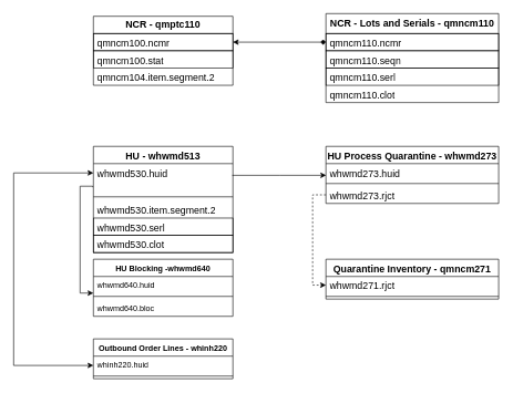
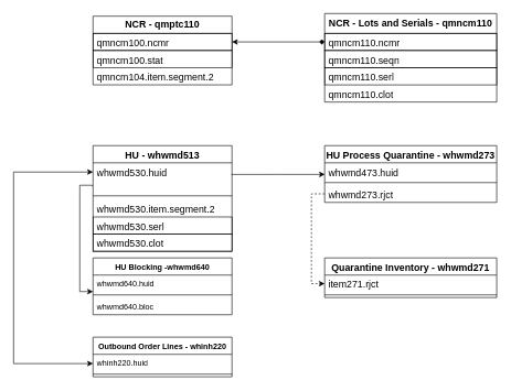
  <mxCell id="0" />
  <mxCell id="1" parent="0" />
  <mxCell id="2" value="&lt;b&gt;&lt;span style=&quot;font-size:11.0pt;mso-bidi-font-size:&lt;br/&gt;10.0pt;font-family:&amp;quot;Calibri&amp;quot;,sans-serif;mso-fareast-font-family:&amp;quot;Times New Roman&amp;quot;;&lt;br/&gt;mso-bidi-font-family:&amp;quot;Times New Roman&amp;quot;;mso-ansi-language:EN-US;mso-fareast-language:&lt;br/&gt;RU;mso-bidi-language:AR-SA&quot;&gt;NCR - qmptc110&lt;br&gt;&lt;/span&gt;&lt;/b&gt;" style="swimlane;fontStyle=0;childLayout=stackLayout;horizontal=1;startSize=26;fillColor=none;horizontalStack=0;resizeParent=1;resizeParentMax=0;resizeLast=0;collapsible=1;marginBottom=0;whiteSpace=wrap;html=1;" parent="1" vertex="1"><mxGeometry x="140" y="24" width="210" height="104" as="geometry" /></mxCell>
  <mxCell id="3" value="&lt;span style=&quot;font-size:11.0pt;mso-bidi-font-size:10.0pt;&lt;br/&gt;font-family:&amp;quot;Calibri&amp;quot;,sans-serif;mso-fareast-font-family:&amp;quot;Times New Roman&amp;quot;;&lt;br/&gt;mso-bidi-font-family:&amp;quot;Times New Roman&amp;quot;;mso-ansi-language:EN-US;mso-fareast-language:&lt;br/&gt;RU;mso-bidi-language:AR-SA&quot;&gt;qmncm100.ncmr&lt;/span&gt;" style="text;strokeColor=default;fillColor=none;align=left;verticalAlign=top;spacingLeft=4;spacingRight=4;overflow=hidden;rotatable=0;points=[[0,0.5],[1,0.5]];portConstraint=eastwest;whiteSpace=wrap;html=1;" parent="2" vertex="1"><mxGeometry y="26" width="210" height="26" as="geometry" /></mxCell>
  <mxCell id="4" value="&lt;span style=&quot;font-size:11.0pt;mso-bidi-font-size:10.0pt;&lt;br/&gt;font-family:&amp;quot;Calibri&amp;quot;,sans-serif;mso-fareast-font-family:&amp;quot;Times New Roman&amp;quot;;&lt;br/&gt;mso-bidi-font-family:&amp;quot;Times New Roman&amp;quot;;mso-ansi-language:EN-US;mso-fareast-language:&lt;br/&gt;RU;mso-bidi-language:AR-SA&quot;&gt;qmncm100.stat&lt;/span&gt;" style="text;strokeColor=default;fillColor=none;align=left;verticalAlign=top;spacingLeft=4;spacingRight=4;overflow=hidden;rotatable=0;points=[[0,0.5],[1,0.5]];portConstraint=eastwest;whiteSpace=wrap;html=1;" parent="2" vertex="1"><mxGeometry y="52" width="210" height="26" as="geometry" /></mxCell>
  <mxCell id="5" value="&lt;span style=&quot;font-size:11.0pt;mso-bidi-font-size:10.0pt;&lt;br/&gt;font-family:&amp;quot;Calibri&amp;quot;,sans-serif;mso-fareast-font-family:&amp;quot;Times New Roman&amp;quot;;&lt;br/&gt;mso-bidi-font-family:&amp;quot;Times New Roman&amp;quot;;mso-ansi-language:EN-US;mso-fareast-language:&lt;br/&gt;RU;mso-bidi-language:AR-SA&quot;&gt;qmncm104.item.segment.2&lt;/span&gt;" style="text;strokeColor=none;fillColor=none;align=left;verticalAlign=top;spacingLeft=4;spacingRight=4;overflow=hidden;rotatable=0;points=[[0,0.5],[1,0.5]];portConstraint=eastwest;whiteSpace=wrap;html=1;" parent="2" vertex="1"><mxGeometry y="78" width="210" height="26" as="geometry" /></mxCell>
  <mxCell id="6" value="&lt;b&gt;&lt;span style=&quot;font-size:11.0pt;mso-bidi-font-size:&lt;br/&gt;10.0pt;font-family:&amp;quot;Calibri&amp;quot;,sans-serif;mso-fareast-font-family:&amp;quot;Times New Roman&amp;quot;;&lt;br/&gt;mso-bidi-font-family:&amp;quot;Times New Roman&amp;quot;;mso-ansi-language:EN-US;mso-fareast-language:&lt;br/&gt;RU;mso-bidi-language:AR-SA&quot;&gt;NCR - Lots and Serials - qmncm110&lt;br&gt;&lt;/span&gt;&lt;/b&gt;" style="swimlane;fontStyle=0;childLayout=stackLayout;horizontal=1;startSize=30;fillColor=none;horizontalStack=0;resizeParent=1;resizeParentMax=0;resizeLast=0;collapsible=1;marginBottom=0;whiteSpace=wrap;html=1;" parent="1" vertex="1"><mxGeometry x="490" y="20" width="260" height="134" as="geometry" /></mxCell>
  <mxCell id="7" value="&lt;span style=&quot;font-size:11.0pt;mso-bidi-font-size:10.0pt;&lt;br/&gt;font-family:&amp;quot;Calibri&amp;quot;,sans-serif;mso-fareast-font-family:&amp;quot;Times New Roman&amp;quot;;&lt;br/&gt;mso-bidi-font-family:&amp;quot;Times New Roman&amp;quot;;mso-ansi-language:EN-US;mso-fareast-language:&lt;br/&gt;RU;mso-bidi-language:AR-SA&quot;&gt;qmncm110.ncmr&lt;/span&gt;" style="text;strokeColor=default;fillColor=none;align=left;verticalAlign=top;spacingLeft=4;spacingRight=4;overflow=hidden;rotatable=0;points=[[0,0.5],[1,0.5]];portConstraint=eastwest;whiteSpace=wrap;html=1;" parent="6" vertex="1"><mxGeometry y="30" width="260" height="26" as="geometry" /></mxCell>
  <mxCell id="8" value="&lt;span style=&quot;font-size:11.0pt;mso-bidi-font-size:10.0pt;&lt;br/&gt;font-family:&amp;quot;Calibri&amp;quot;,sans-serif;mso-fareast-font-family:&amp;quot;Times New Roman&amp;quot;;&lt;br/&gt;mso-bidi-font-family:&amp;quot;Times New Roman&amp;quot;;mso-ansi-language:EN-US;mso-fareast-language:&lt;br/&gt;RU;mso-bidi-language:AR-SA&quot;&gt;qmncm110.seqn&lt;/span&gt;" style="text;strokeColor=default;fillColor=none;align=left;verticalAlign=top;spacingLeft=4;spacingRight=4;overflow=hidden;rotatable=0;points=[[0,0.5],[1,0.5]];portConstraint=eastwest;whiteSpace=wrap;html=1;" parent="6" vertex="1"><mxGeometry y="56" width="260" height="26" as="geometry" /></mxCell>
  <mxCell id="9" value="&lt;span style=&quot;font-size:11.0pt;mso-bidi-font-size:10.0pt;&lt;br/&gt;font-family:&amp;quot;Calibri&amp;quot;,sans-serif;mso-fareast-font-family:&amp;quot;Times New Roman&amp;quot;;&lt;br/&gt;mso-bidi-font-family:&amp;quot;Times New Roman&amp;quot;;mso-ansi-language:EN-US;mso-fareast-language:&lt;br/&gt;RU;mso-bidi-language:AR-SA&quot;&gt;qmncm110.serl&lt;/span&gt;" style="text;strokeColor=default;fillColor=none;align=left;verticalAlign=top;spacingLeft=4;spacingRight=4;overflow=hidden;rotatable=0;points=[[0,0.5],[1,0.5]];portConstraint=eastwest;whiteSpace=wrap;html=1;" parent="6" vertex="1"><mxGeometry y="82" width="260" height="26" as="geometry" /></mxCell>
  <mxCell id="10" value="&lt;span style=&quot;font-size:11.0pt;mso-bidi-font-size:10.0pt;&lt;br/&gt;font-family:&amp;quot;Calibri&amp;quot;,sans-serif;mso-fareast-font-family:&amp;quot;Times New Roman&amp;quot;;&lt;br/&gt;mso-bidi-font-family:&amp;quot;Times New Roman&amp;quot;;mso-ansi-language:EN-US;mso-fareast-language:&lt;br/&gt;RU;mso-bidi-language:AR-SA&quot;&gt;qmncm110.clot&lt;/span&gt;" style="text;strokeColor=none;fillColor=none;align=left;verticalAlign=top;spacingLeft=4;spacingRight=4;overflow=hidden;rotatable=0;points=[[0,0.5],[1,0.5]];portConstraint=eastwest;whiteSpace=wrap;html=1;" parent="6" vertex="1"><mxGeometry y="108" width="260" height="26" as="geometry" /></mxCell>
  <mxCell id="11" style="edgeStyle=orthogonalEdgeStyle;rounded=0;orthogonalLoop=1;jettySize=auto;html=1;strokeColor=default;curved=0;endArrow=diamond;endFill=1;startArrow=classic;startFill=1;" parent="1" source="3" target="7" edge="1"><mxGeometry relative="1" as="geometry" /></mxCell>
  <mxCell id="12" value="&lt;b&gt;&lt;span style=&quot;font-size:11.0pt;mso-bidi-font-size:&lt;br/&gt;10.0pt;font-family:&amp;quot;Calibri&amp;quot;,sans-serif;mso-fareast-font-family:&amp;quot;Times New Roman&amp;quot;;&lt;br/&gt;mso-bidi-font-family:&amp;quot;Times New Roman&amp;quot;;mso-ansi-language:EN-US;mso-fareast-language:&lt;br/&gt;RU;mso-bidi-language:AR-SA&quot;&gt;HU - whwmd513&lt;br&gt;&lt;/span&gt;&lt;/b&gt;" style="swimlane;fontStyle=1;align=center;verticalAlign=top;childLayout=stackLayout;horizontal=1;startSize=26;horizontalStack=0;resizeParent=1;resizeParentMax=0;resizeLast=0;collapsible=1;marginBottom=0;whiteSpace=wrap;html=1;" parent="1" vertex="1"><mxGeometry x="140" y="220" width="210" height="160" as="geometry" /></mxCell>
  <mxCell id="13" value="&lt;span style=&quot;font-size:11.0pt;mso-bidi-font-size:&lt;br/&gt;10.0pt;font-family:&amp;quot;Calibri&amp;quot;,sans-serif;mso-fareast-font-family:&amp;quot;Times New Roman&amp;quot;;&lt;br/&gt;mso-bidi-font-family:&amp;quot;Times New Roman&amp;quot;;mso-ansi-language:RU;mso-fareast-language:&lt;br/&gt;RU;mso-bidi-language:AR-SA&quot; lang=&quot;RU&quot;&gt;whwmd530&lt;/span&gt;&lt;span style=&quot;font-size:11.0pt;&lt;br/&gt;mso-bidi-font-size:10.0pt;font-family:&amp;quot;Calibri&amp;quot;,sans-serif;mso-fareast-font-family:&lt;br/&gt;&amp;quot;Times New Roman&amp;quot;;mso-bidi-font-family:&amp;quot;Times New Roman&amp;quot;;mso-ansi-language:&lt;br/&gt;EN-US;mso-fareast-language:RU;mso-bidi-language:AR-SA&quot;&gt;.huid&lt;/span&gt;" style="text;strokeColor=none;fillColor=none;align=left;verticalAlign=top;spacingLeft=4;spacingRight=4;overflow=hidden;rotatable=0;points=[[0,0.5],[1,0.5]];portConstraint=eastwest;whiteSpace=wrap;html=1;" parent="12" vertex="1"><mxGeometry y="26" width="210" height="44" as="geometry" /></mxCell>
  <mxCell id="14" value="" style="line;strokeWidth=1;fillColor=none;align=left;verticalAlign=middle;spacingTop=-1;spacingLeft=3;spacingRight=3;rotatable=0;labelPosition=right;points=[];portConstraint=eastwest;strokeColor=inherit;" parent="12" vertex="1"><mxGeometry y="70" width="210" height="12" as="geometry" /></mxCell>
  <mxCell id="15" value="&lt;span style=&quot;font-size:11.0pt;mso-bidi-font-size:&lt;br/&gt;10.0pt;font-family:&amp;quot;Calibri&amp;quot;,sans-serif;mso-fareast-font-family:&amp;quot;Times New Roman&amp;quot;;&lt;br/&gt;mso-bidi-font-family:&amp;quot;Times New Roman&amp;quot;;mso-ansi-language:RU;mso-fareast-language:&lt;br/&gt;RU;mso-bidi-language:AR-SA&quot; lang=&quot;RU&quot;&gt;whwmd530.item.segment.2&lt;/span&gt;" style="text;strokeColor=none;fillColor=none;align=left;verticalAlign=top;spacingLeft=4;spacingRight=4;overflow=hidden;rotatable=0;points=[[0,0.5],[1,0.5]];portConstraint=eastwest;whiteSpace=wrap;html=1;" parent="12" vertex="1"><mxGeometry y="82" width="210" height="26" as="geometry" /></mxCell>
  <mxCell id="16" value="&lt;span style=&quot;font-size:11.0pt;mso-bidi-font-size:&lt;br/&gt;10.0pt;font-family:&amp;quot;Calibri&amp;quot;,sans-serif;mso-fareast-font-family:&amp;quot;Times New Roman&amp;quot;;&lt;br/&gt;mso-bidi-font-family:&amp;quot;Times New Roman&amp;quot;;mso-ansi-language:RU;mso-fareast-language:&lt;br/&gt;RU;mso-bidi-language:AR-SA&quot; lang=&quot;RU&quot;&gt;whwmd530.serl&lt;/span&gt;" style="text;strokeColor=default;fillColor=none;align=left;verticalAlign=top;spacingLeft=4;spacingRight=4;overflow=hidden;rotatable=0;points=[[0,0.5],[1,0.5]];portConstraint=eastwest;whiteSpace=wrap;html=1;" parent="12" vertex="1"><mxGeometry y="108" width="210" height="26" as="geometry" /></mxCell>
  <mxCell id="17" value="&lt;span style=&quot;font-size:11.0pt;mso-bidi-font-size:&lt;br/&gt;10.0pt;font-family:&amp;quot;Calibri&amp;quot;,sans-serif;mso-fareast-font-family:&amp;quot;Times New Roman&amp;quot;;&lt;br/&gt;mso-bidi-font-family:&amp;quot;Times New Roman&amp;quot;;mso-ansi-language:RU;mso-fareast-language:&lt;br/&gt;RU;mso-bidi-language:AR-SA&quot; lang=&quot;RU&quot;&gt;whwmd530.clot&lt;/span&gt;" style="text;strokeColor=default;fillColor=none;align=left;verticalAlign=top;spacingLeft=4;spacingRight=4;overflow=hidden;rotatable=0;points=[[0,0.5],[1,0.5]];portConstraint=eastwest;whiteSpace=wrap;html=1;" parent="12" vertex="1"><mxGeometry y="134" width="210" height="26" as="geometry" /></mxCell>
  <mxCell id="18" value="&lt;b&gt;&lt;span style=&quot;font-size:11.0pt;mso-bidi-font-size:&lt;br/&gt;10.0pt;font-family:&amp;quot;Calibri&amp;quot;,sans-serif;mso-fareast-font-family:&amp;quot;Times New Roman&amp;quot;;&lt;br/&gt;mso-bidi-font-family:&amp;quot;Times New Roman&amp;quot;;mso-ansi-language:EN-US;mso-fareast-language:&lt;br/&gt;RU;mso-bidi-language:AR-SA&quot;&gt;HU Process Quarantine - whwmd273&lt;br&gt;&lt;/span&gt;&lt;/b&gt;" style="swimlane;fontStyle=1;align=center;verticalAlign=top;childLayout=stackLayout;horizontal=1;startSize=26;horizontalStack=0;resizeParent=1;resizeParentMax=0;resizeLast=0;collapsible=1;marginBottom=0;whiteSpace=wrap;html=1;" parent="1" vertex="1"><mxGeometry x="490" y="220" width="260" height="86" as="geometry" /></mxCell>
- <mxCell id="19" value="&lt;span style=&quot;font-size:11.0pt;mso-bidi-font-size:10.0pt;&lt;br/&gt;font-family:&amp;quot;Calibri&amp;quot;,sans-serif;mso-fareast-font-family:&amp;quot;Times New Roman&amp;quot;;&lt;br/&gt;mso-bidi-font-family:&amp;quot;Times New Roman&amp;quot;;mso-ansi-language:EN-US;mso-fareast-language:&lt;br/&gt;RU;mso-bidi-language:AR-SA&quot;&gt;whwmd273.huid&lt;/span&gt;" style="text;strokeColor=none;fillColor=none;align=left;verticalAlign=top;spacingLeft=4;spacingRight=4;overflow=hidden;rotatable=0;points=[[0,0.5],[1,0.5]];portConstraint=eastwest;whiteSpace=wrap;html=1;" parent="18" vertex="1"><mxGeometry y="26" width="260" height="26" as="geometry" /></mxCell>
+ <mxCell id="19" value="&lt;span style=&quot;font-size:11.0pt;mso-bidi-font-size:10.0pt;&lt;br/&gt;font-family:&amp;quot;Calibri&amp;quot;,sans-serif;mso-fareast-font-family:&amp;quot;Times New Roman&amp;quot;;&lt;br/&gt;mso-bidi-font-family:&amp;quot;Times New Roman&amp;quot;;mso-ansi-language:EN-US;mso-fareast-language:&lt;br/&gt;RU;mso-bidi-language:AR-SA&quot;&gt;whwmd473.huid&lt;/span&gt;" style="text;strokeColor=none;fillColor=none;align=left;verticalAlign=top;spacingLeft=4;spacingRight=4;overflow=hidden;rotatable=0;points=[[0,0.5],[1,0.5]];portConstraint=eastwest;whiteSpace=wrap;html=1;" parent="18" vertex="1"><mxGeometry y="26" width="260" height="26" as="geometry" /></mxCell>
  <mxCell id="20" value="" style="line;strokeWidth=1;fillColor=none;align=left;verticalAlign=middle;spacingTop=-1;spacingLeft=3;spacingRight=3;rotatable=0;labelPosition=right;points=[];portConstraint=eastwest;strokeColor=inherit;" parent="18" vertex="1"><mxGeometry y="52" width="260" height="8" as="geometry" /></mxCell>
  <mxCell id="21" value="&lt;span style=&quot;font-size:11.0pt;mso-bidi-font-size:10.0pt;&lt;br/&gt;font-family:&amp;quot;Calibri&amp;quot;,sans-serif;mso-fareast-font-family:&amp;quot;Times New Roman&amp;quot;;&lt;br/&gt;mso-bidi-font-family:&amp;quot;Times New Roman&amp;quot;;mso-ansi-language:EN-US;mso-fareast-language:&lt;br/&gt;RU;mso-bidi-language:AR-SA&quot;&gt;whwmd273.rjct&lt;/span&gt;" style="text;strokeColor=none;fillColor=none;align=left;verticalAlign=top;spacingLeft=4;spacingRight=4;overflow=hidden;rotatable=0;points=[[0,0.5],[1,0.5]];portConstraint=eastwest;whiteSpace=wrap;html=1;" parent="18" vertex="1"><mxGeometry y="60" width="260" height="26" as="geometry" /></mxCell>
- <mxCell id="22" value="&lt;b&gt;&lt;span style=&quot;font-size:11.0pt;mso-bidi-font-size:&lt;br/&gt;10.0pt;font-family:&amp;quot;Calibri&amp;quot;,sans-serif;mso-fareast-font-family:&amp;quot;Times New Roman&amp;quot;;&lt;br/&gt;mso-bidi-font-family:&amp;quot;Times New Roman&amp;quot;;mso-ansi-language:EN-US;mso-fareast-language:&lt;br/&gt;RU;mso-bidi-language:AR-SA&quot;&gt;Quarantine Inventory - qmncm271&lt;br&gt;&lt;/span&gt;&lt;/b&gt;" style="swimlane;fontStyle=1;align=center;verticalAlign=top;childLayout=stackLayout;horizontal=1;startSize=26;horizontalStack=0;resizeParent=1;resizeParentMax=0;resizeLast=0;collapsible=1;marginBottom=0;whiteSpace=wrap;html=1;" parent="1" vertex="1"><mxGeometry x="490" y="390" width="260" height="60" as="geometry" /></mxCell>
- <mxCell id="23" value="&lt;span style=&quot;font-size:11.0pt;mso-bidi-font-size:10.0pt;&lt;br/&gt;font-family:&amp;quot;Calibri&amp;quot;,sans-serif;mso-fareast-font-family:&amp;quot;Times New Roman&amp;quot;;&lt;br/&gt;mso-bidi-font-family:&amp;quot;Times New Roman&amp;quot;;mso-ansi-language:EN-US;mso-fareast-language:&lt;br/&gt;RU;mso-bidi-language:AR-SA&quot;&gt;whwmd271.rjct&lt;/span&gt;" style="text;strokeColor=none;fillColor=none;align=left;verticalAlign=top;spacingLeft=4;spacingRight=4;overflow=hidden;rotatable=0;points=[[0,0.5],[1,0.5]];portConstraint=eastwest;whiteSpace=wrap;html=1;" parent="22" vertex="1"><mxGeometry y="26" width="260" height="26" as="geometry" /></mxCell>
+ <mxCell id="22" value="&lt;b&gt;&lt;span style=&quot;font-size:11.0pt;mso-bidi-font-size:&lt;br/&gt;10.0pt;font-family:&amp;quot;Calibri&amp;quot;,sans-serif;mso-fareast-font-family:&amp;quot;Times New Roman&amp;quot;;&lt;br/&gt;mso-bidi-font-family:&amp;quot;Times New Roman&amp;quot;;mso-ansi-language:EN-US;mso-fareast-language:&lt;br/&gt;RU;mso-bidi-language:AR-SA&quot;&gt;Quarantine Inventory - whwmd271&lt;br&gt;&lt;/span&gt;&lt;/b&gt;" style="swimlane;fontStyle=1;align=center;verticalAlign=top;childLayout=stackLayout;horizontal=1;startSize=26;horizontalStack=0;resizeParent=1;resizeParentMax=0;resizeLast=0;collapsible=1;marginBottom=0;whiteSpace=wrap;html=1;" parent="1" vertex="1"><mxGeometry x="490" y="390" width="260" height="60" as="geometry" /></mxCell>
+ <mxCell id="23" value="&lt;span style=&quot;font-size:11.0pt;mso-bidi-font-size:10.0pt;&lt;br/&gt;font-family:&amp;quot;Calibri&amp;quot;,sans-serif;mso-fareast-font-family:&amp;quot;Times New Roman&amp;quot;;&lt;br/&gt;mso-bidi-font-family:&amp;quot;Times New Roman&amp;quot;;mso-ansi-language:EN-US;mso-fareast-language:&lt;br/&gt;RU;mso-bidi-language:AR-SA&quot;&gt;item271.rjct&lt;/span&gt;" style="text;strokeColor=none;fillColor=none;align=left;verticalAlign=top;spacingLeft=4;spacingRight=4;overflow=hidden;rotatable=0;points=[[0,0.5],[1,0.5]];portConstraint=eastwest;whiteSpace=wrap;html=1;" parent="22" vertex="1"><mxGeometry y="26" width="260" height="26" as="geometry" /></mxCell>
  <mxCell id="24" value="" style="line;strokeWidth=1;fillColor=none;align=left;verticalAlign=middle;spacingTop=-1;spacingLeft=3;spacingRight=3;rotatable=0;labelPosition=right;points=[];portConstraint=eastwest;strokeColor=inherit;" parent="22" vertex="1"><mxGeometry y="52" width="260" height="8" as="geometry" /></mxCell>
  <mxCell id="25" style="edgeStyle=orthogonalEdgeStyle;rounded=0;orthogonalLoop=1;jettySize=auto;html=1;entryX=0;entryY=0.5;entryDx=0;entryDy=0;dashed=1;" parent="1" source="21" target="23" edge="1"><mxGeometry relative="1" as="geometry" /></mxCell>
  <mxCell id="26" value="HU Blocking -whwmd640" style="swimlane;fontStyle=1;align=center;verticalAlign=top;childLayout=stackLayout;horizontal=1;startSize=26;horizontalStack=0;resizeParent=1;resizeParentMax=0;resizeLast=0;collapsible=1;marginBottom=0;whiteSpace=wrap;html=1;" parent="1" vertex="1"><mxGeometry x="140" y="390" width="210" height="86" as="geometry" /></mxCell>
  <mxCell id="27" value="whwmd640.huid" style="text;strokeColor=none;fillColor=none;align=left;verticalAlign=top;spacingLeft=4;spacingRight=4;overflow=hidden;rotatable=0;points=[[0,0.5],[1,0.5]];portConstraint=eastwest;whiteSpace=wrap;html=1;" parent="26" vertex="1"><mxGeometry y="26" width="210" height="26" as="geometry" /></mxCell>
  <mxCell id="28" value="" style="line;strokeWidth=1;fillColor=none;align=left;verticalAlign=middle;spacingTop=-1;spacingLeft=3;spacingRight=3;rotatable=0;labelPosition=right;points=[];portConstraint=eastwest;strokeColor=inherit;" parent="26" vertex="1"><mxGeometry y="52" width="210" height="8" as="geometry" /></mxCell>
  <mxCell id="29" value="whwmd640.bloc" style="text;strokeColor=none;fillColor=none;align=left;verticalAlign=top;spacingLeft=4;spacingRight=4;overflow=hidden;rotatable=0;points=[[0,0.5],[1,0.5]];portConstraint=eastwest;whiteSpace=wrap;html=1;" parent="26" vertex="1"><mxGeometry y="60" width="210" height="26" as="geometry" /></mxCell>
  <mxCell id="30" style="edgeStyle=orthogonalEdgeStyle;rounded=0;orthogonalLoop=1;jettySize=auto;html=1;entryX=0;entryY=0.5;entryDx=0;entryDy=0;exitX=-0.005;exitY=0.535;exitDx=0;exitDy=0;exitPerimeter=0;" parent="1" edge="1"><mxGeometry relative="1" as="geometry"><mxPoint x="138.95" y="281.54" as="sourcePoint" /><mxPoint x="140" y="441" as="targetPoint" /><Array as="points"><mxPoint x="139" y="280" /><mxPoint x="120" y="280" /><mxPoint x="120" y="441" /></Array></mxGeometry></mxCell>
  <mxCell id="31" value="&lt;label dir=&quot;ltr&quot; id=&quot;ttdsksession-table.desc-n5&quot; style=&quot;text-align: left; width: 192.5px;&quot; class=&quot;Label TextOutputField FieldWidget&quot;&gt;Outbound Order Lines - whinh220&lt;br&gt;&lt;/label&gt;" style="swimlane;fontStyle=1;align=center;verticalAlign=top;childLayout=stackLayout;horizontal=1;startSize=26;horizontalStack=0;resizeParent=1;resizeParentMax=0;resizeLast=0;collapsible=1;marginBottom=0;whiteSpace=wrap;html=1;" vertex="1" parent="1"><mxGeometry x="140" y="510" width="210" height="60" as="geometry" /></mxCell>
  <mxCell id="32" value="whinh220.huid" style="text;strokeColor=none;fillColor=none;align=left;verticalAlign=top;spacingLeft=4;spacingRight=4;overflow=hidden;rotatable=0;points=[[0,0.5],[1,0.5]];portConstraint=eastwest;whiteSpace=wrap;html=1;" vertex="1" parent="31"><mxGeometry y="26" width="210" height="26" as="geometry" /></mxCell>
  <mxCell id="33" value="" style="line;strokeWidth=1;fillColor=none;align=left;verticalAlign=middle;spacingTop=-1;spacingLeft=3;spacingRight=3;rotatable=0;labelPosition=right;points=[];portConstraint=eastwest;strokeColor=inherit;" vertex="1" parent="31"><mxGeometry y="52" width="210" height="8" as="geometry" /></mxCell>
  <mxCell id="34" style="edgeStyle=orthogonalEdgeStyle;rounded=0;orthogonalLoop=1;jettySize=auto;html=1;startArrow=classic;startFill=1;" edge="1" parent="1"><mxGeometry relative="1" as="geometry"><mxPoint x="140" y="550" as="sourcePoint" /><mxPoint x="140" y="260" as="targetPoint" /><Array as="points"><mxPoint x="20" y="550" /><mxPoint x="20" y="260" /></Array></mxGeometry></mxCell>
  <mxCell id="35" style="edgeStyle=orthogonalEdgeStyle;rounded=0;orthogonalLoop=1;jettySize=auto;html=1;entryX=0.001;entryY=0.677;entryDx=0;entryDy=0;exitX=1;exitY=0.329;exitDx=0;exitDy=0;exitPerimeter=0;entryPerimeter=0;" edge="1" parent="1" target="19"><mxGeometry relative="1" as="geometry"><mxPoint x="349" y="263.616" as="sourcePoint" /><mxPoint x="489" y="262.14" as="targetPoint" /><Array as="points"><mxPoint x="420" y="264" /><mxPoint x="490" y="264" /></Array></mxGeometry></mxCell>
